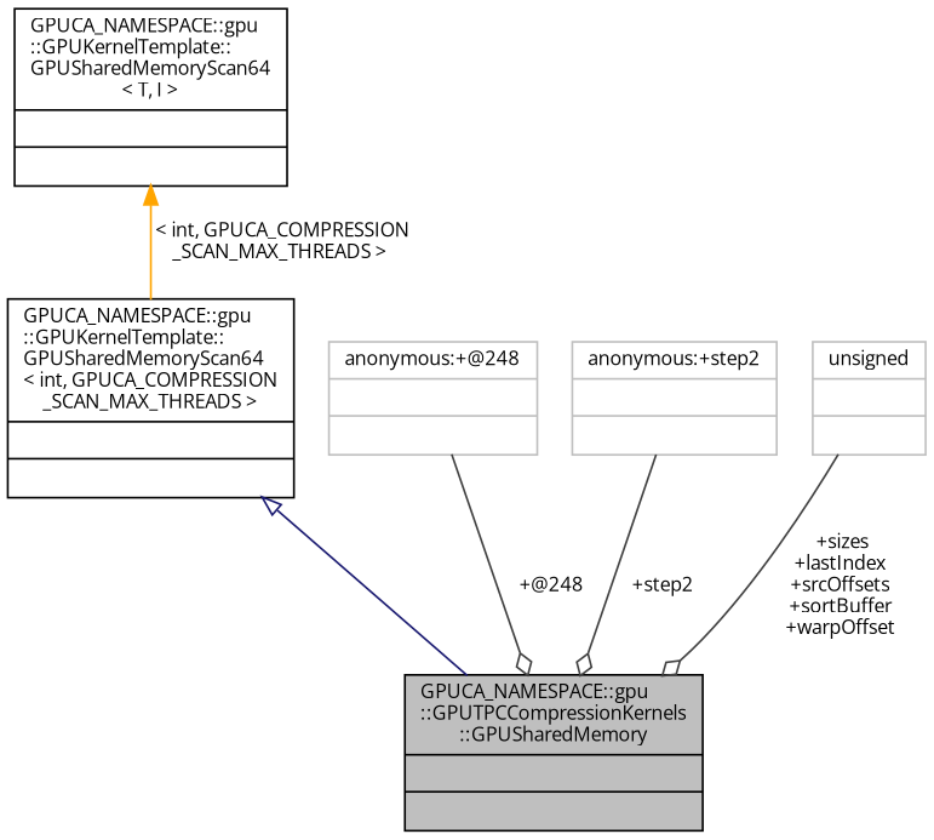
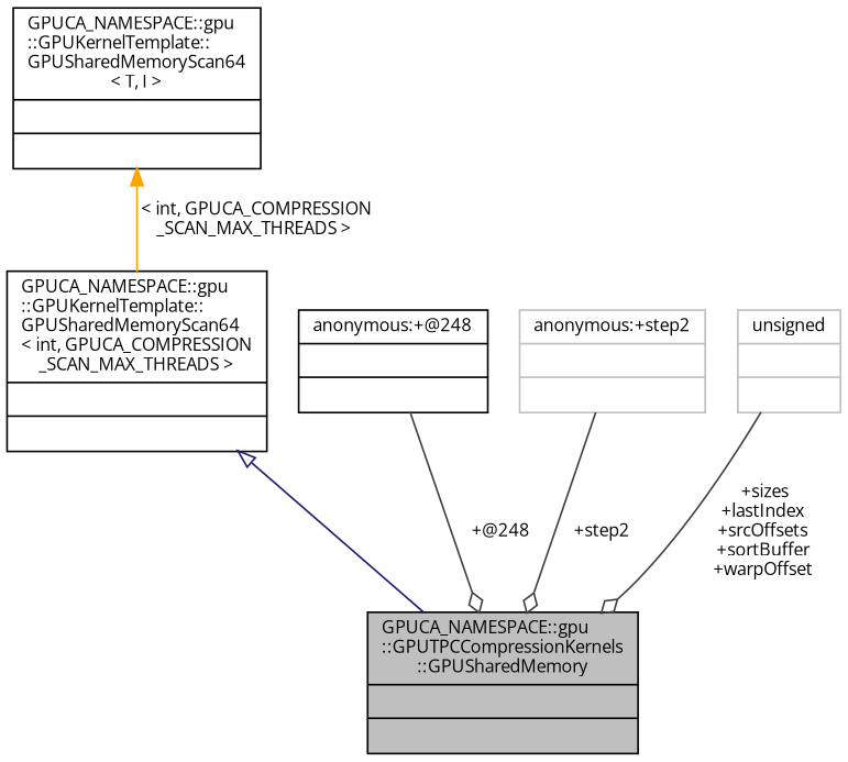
  digraph {
    fontname="Open Sans"
    node [color=black fontname="Open Sans" fontsize=10 shape=record]
    edge [color=grey25 fontname="Open Sans" fontsize=10 labelfontname=Helvetica labelfontsize=10 style=solid arrowhead=odiamond]
    n1 [fillcolor=grey75 fontcolor=black height=0.2 label="{GPUCA_NAMESPACE::gpu\l::GPUTPCCompressionKernels\l::GPUSharedMemory\n||}" style=filled width=0.4]
    n2 [height=0.2 label="{GPUCA_NAMESPACE::gpu\l::GPUKernelTemplate::\lGPUSharedMemoryScan64\l\< int, GPUCA_COMPRESSION\l_SCAN_MAX_THREADS \>\n||}" width=0.4]
    n3 [height=0.2 label="{GPUCA_NAMESPACE::gpu\l::GPUKernelTemplate::\lGPUSharedMemoryScan64\l\< T, I \>\n||}" width=0.4]
-   n4 [color=grey75 height=0.2 label="{anonymous:+@248\n||}" width=0.4]
+   n4 [height=0.2 label="{anonymous:+@248\n||}" width=0.4]
    n5 [color=grey75 height=0.2 label="{anonymous:+step2\n||}" width=0.4]
    n6 [color=grey75 height=0.2 label="{unsigned\n||}" width=0.4]
    n2 -> n1 [arrowtail=onormal color=midnightblue dir=back arrowhead=""]
    n3 -> n2 [color=orange dir=back label=" \< int, GPUCA_COMPRESSION\l_SCAN_MAX_THREADS \>" arrowhead=""]
    n4 -> n1 [label=" +@248"]
    n5 -> n1 [label=" +step2"]
    n6 -> n1 [label=" +sizes\n+lastIndex\n+srcOffsets\n+sortBuffer\n+warpOffset"]
  }
